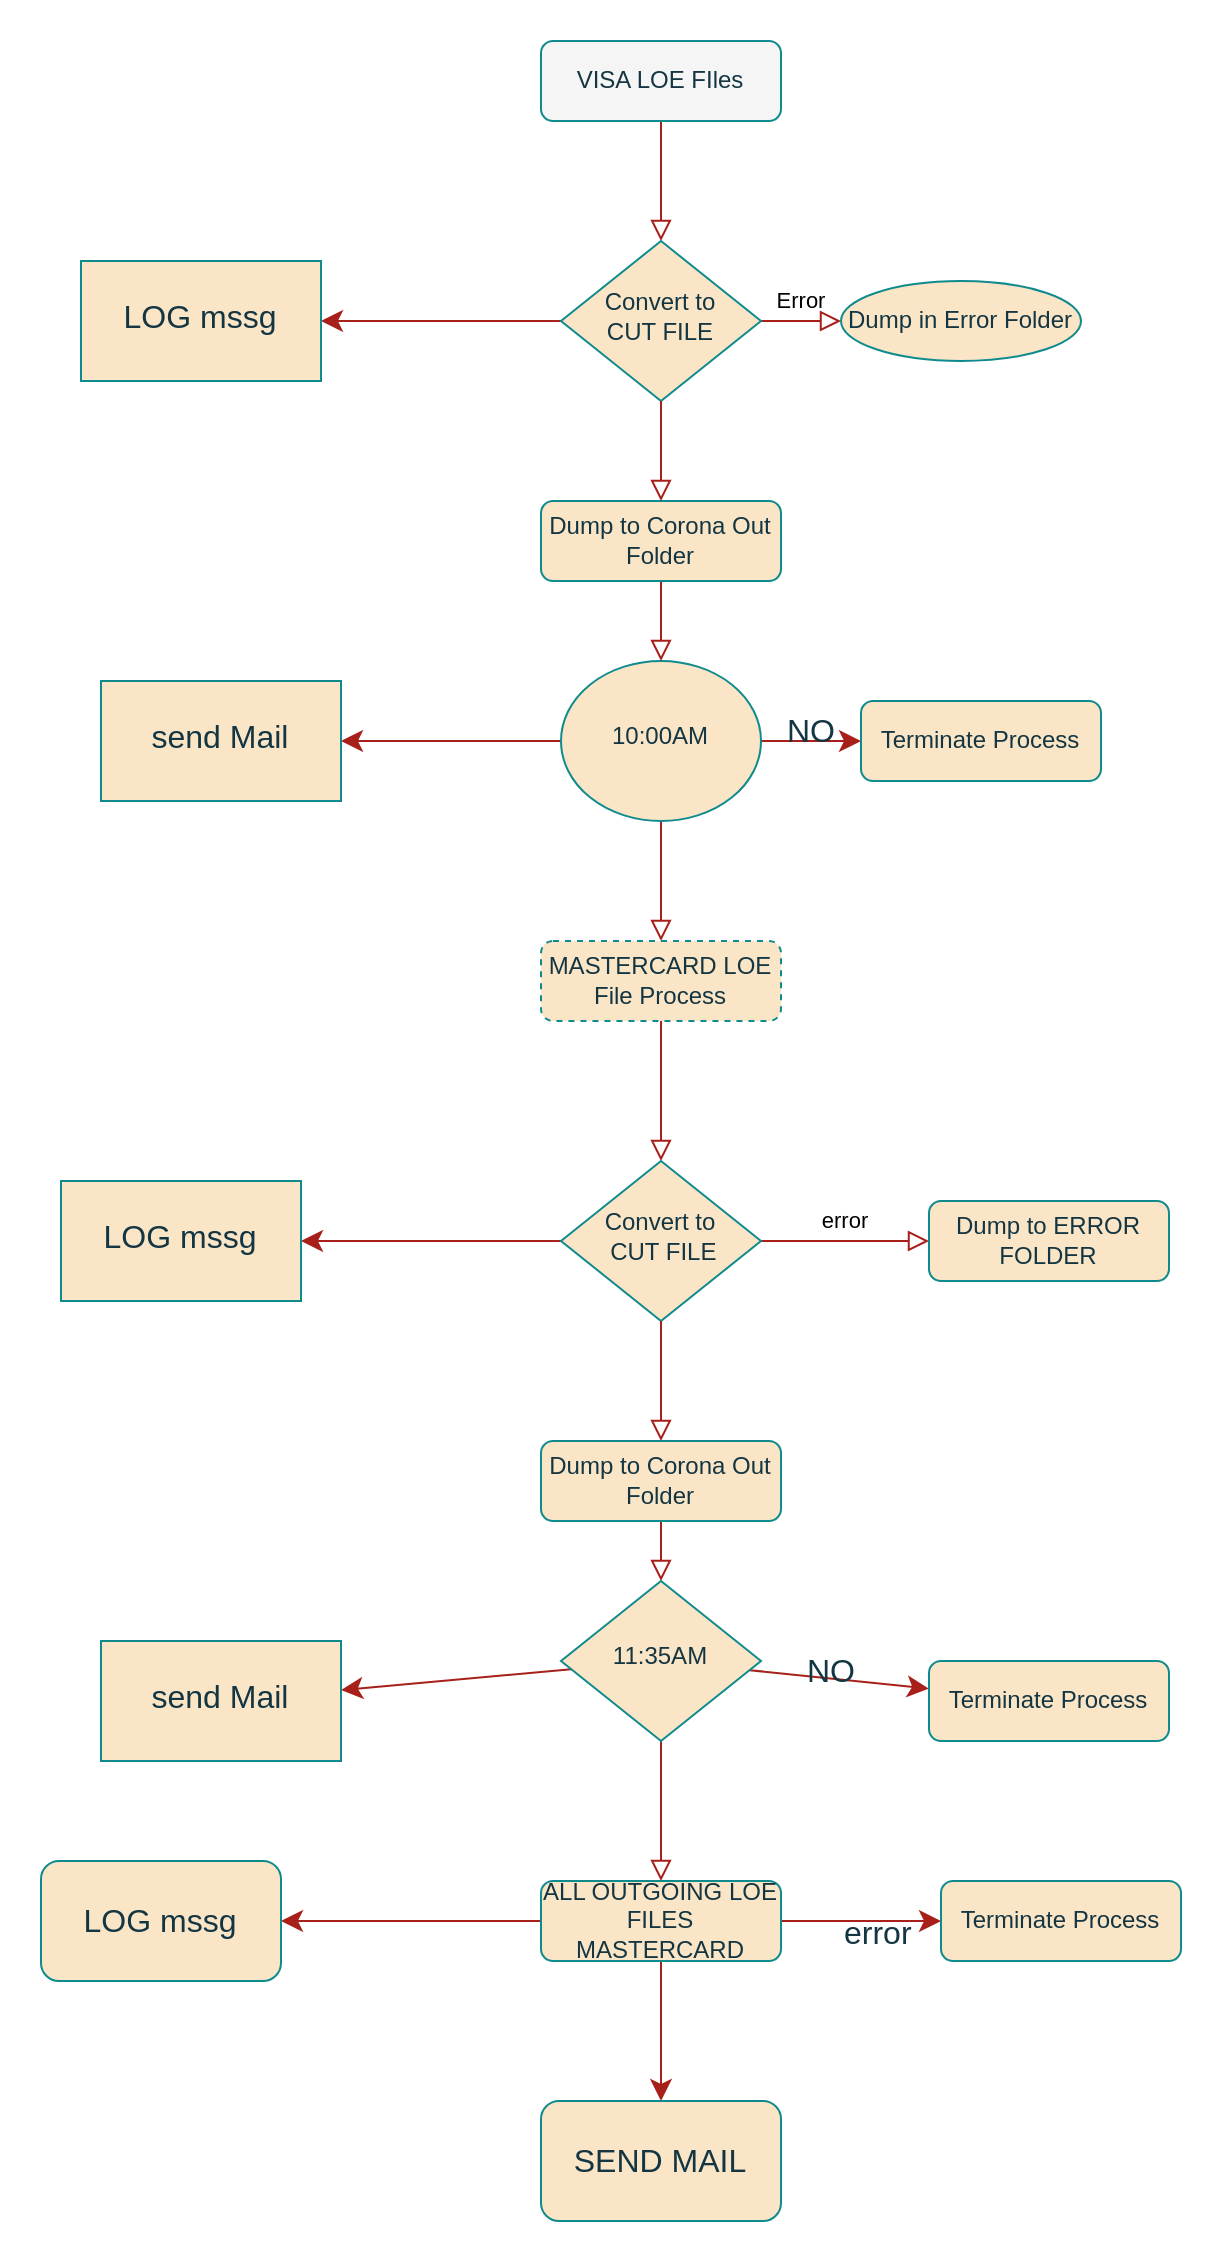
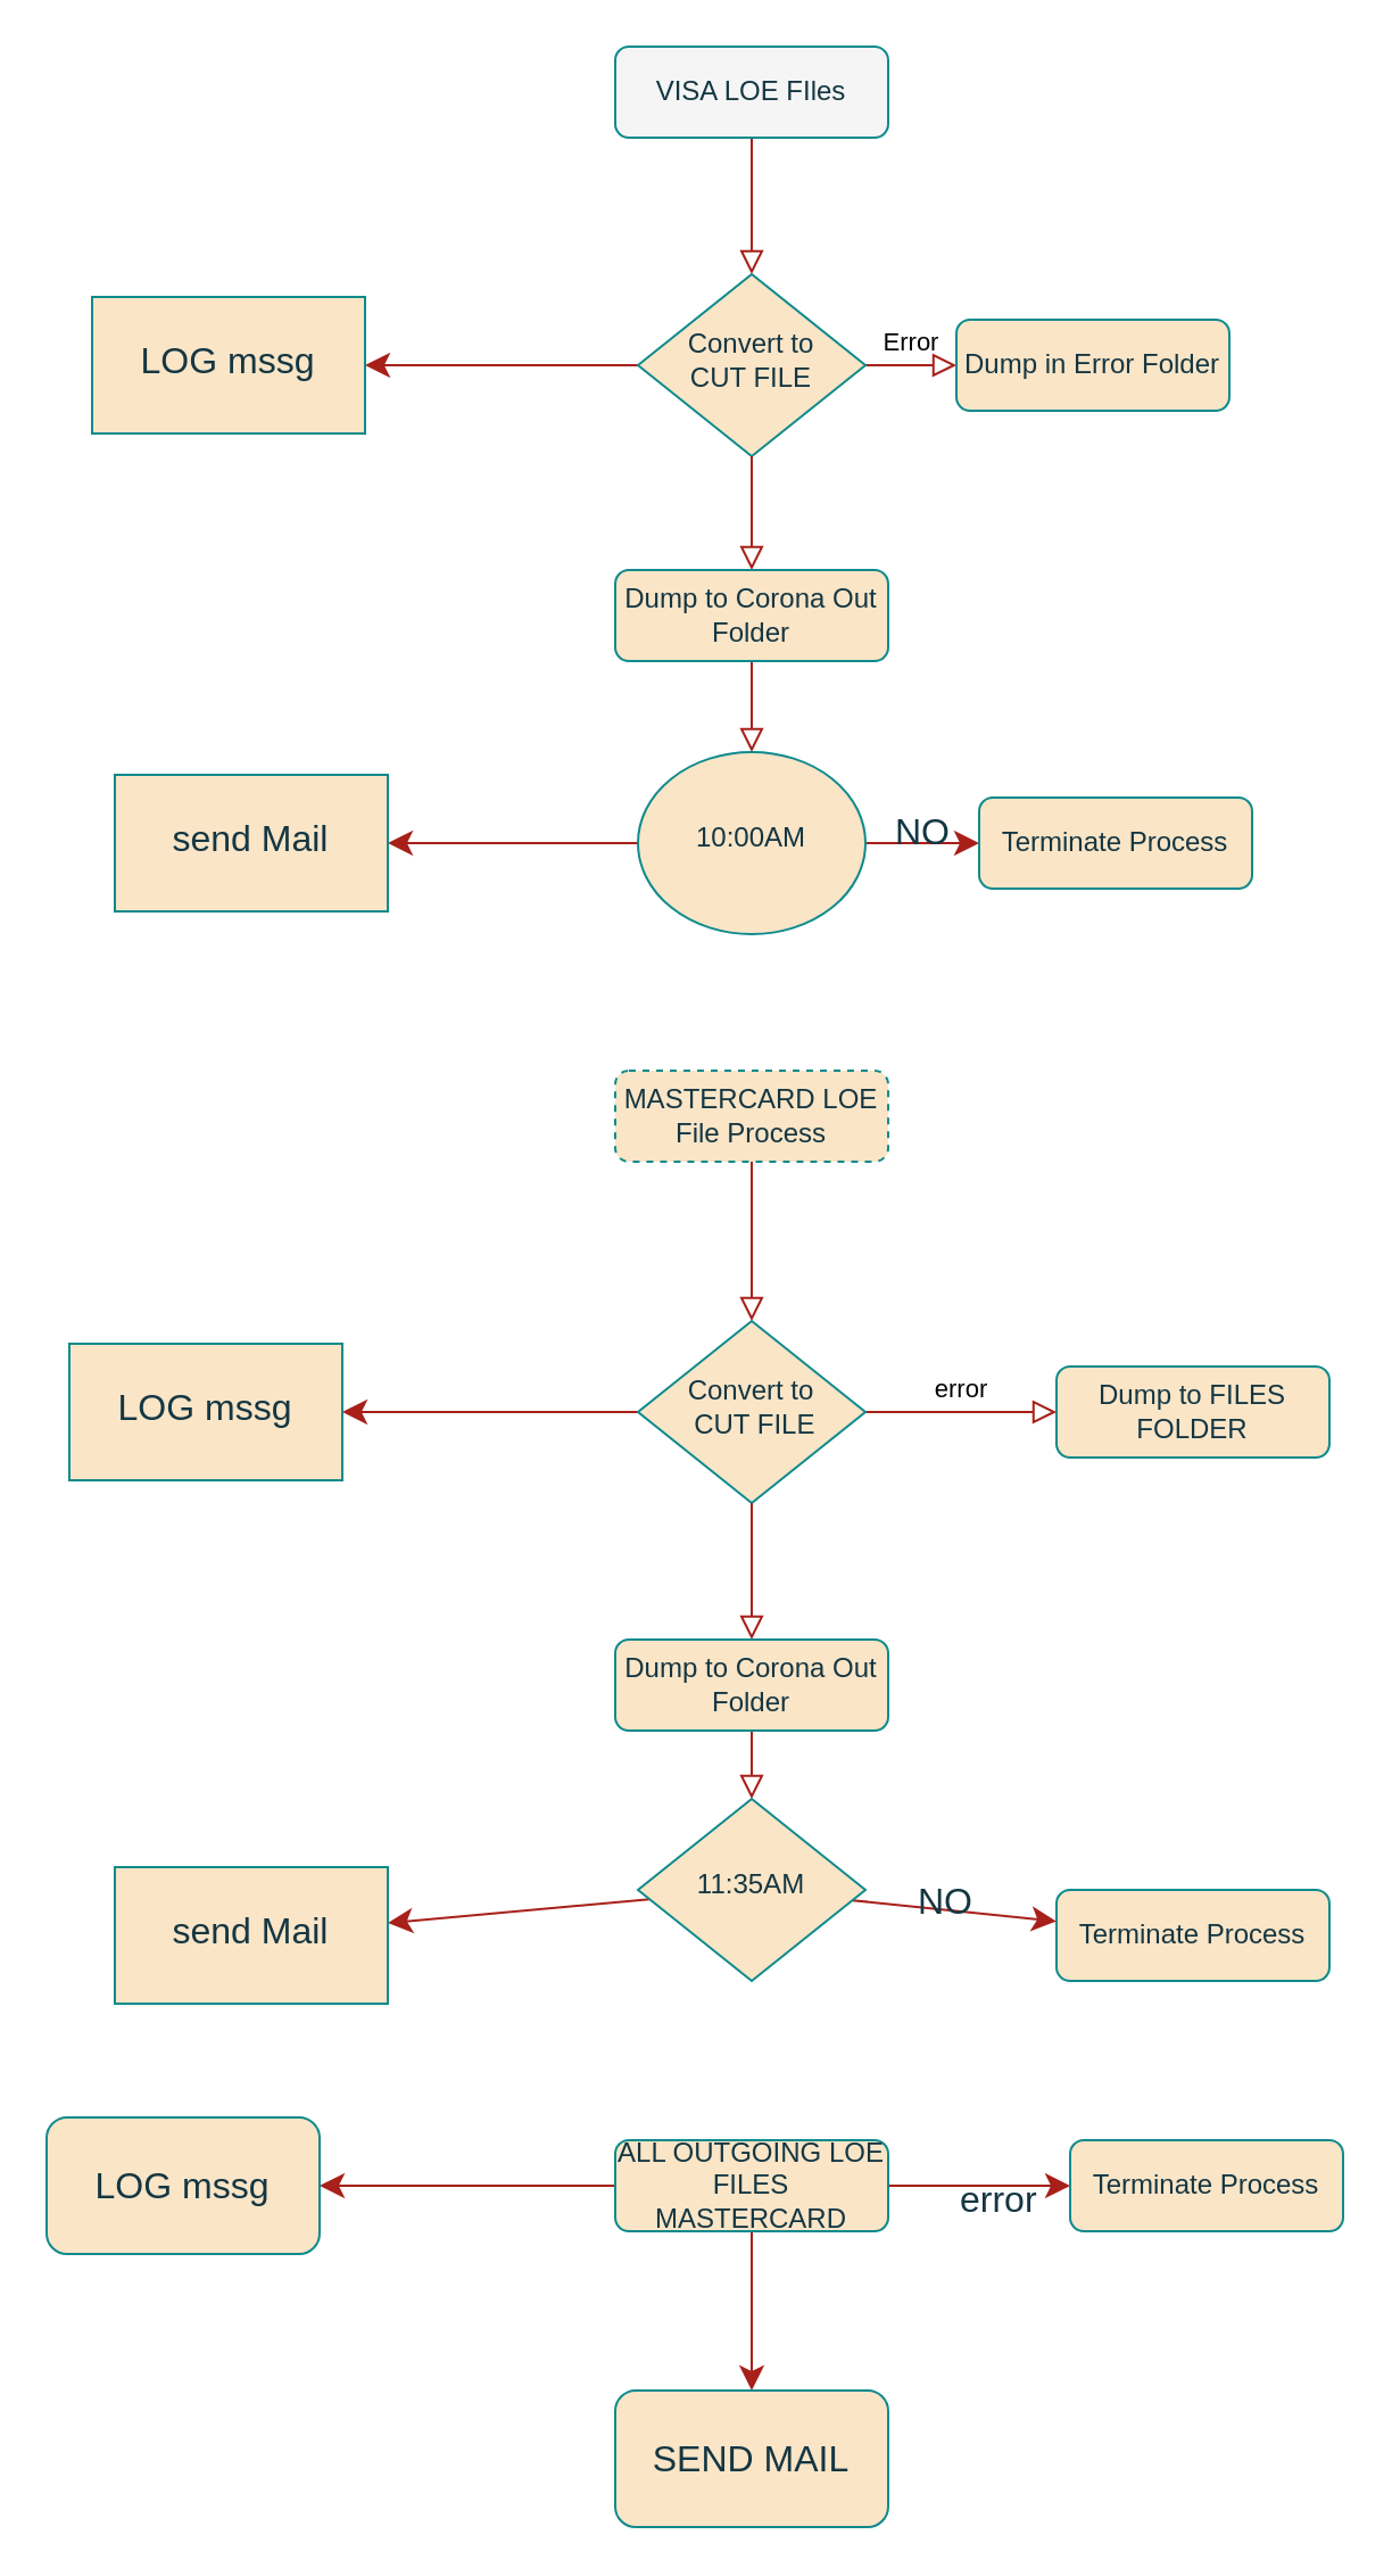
  <mxCell id="0" />
  <mxCell id="1" parent="0" />
  <mxCell id="2" value="" style="rounded=0;html=1;jettySize=auto;orthogonalLoop=1;fontSize=11;endArrow=block;endFill=0;endSize=8;strokeWidth=1;shadow=0;labelBackgroundColor=none;edgeStyle=orthogonalEdgeStyle;strokeColor=#A8201A;fontColor=default;" parent="1" source="3" target="7" edge="1"><mxGeometry relative="1" as="geometry" /></mxCell>
  <mxCell id="3" value="VISA LOE FIles" style="rounded=1;whiteSpace=wrap;html=1;fontSize=12;glass=0;strokeWidth=1;shadow=0;labelBackgroundColor=none;fillColor=#f5f5f5;strokeColor=#0F8B8D;fontColor=#143642;" parent="1" vertex="1"><mxGeometry x="270" y="20" width="120" height="40" as="geometry" /></mxCell>
  <mxCell id="4" value="" style="rounded=0;html=1;jettySize=auto;orthogonalLoop=1;fontSize=11;endArrow=block;endFill=0;endSize=8;strokeWidth=1;shadow=0;labelBackgroundColor=none;edgeStyle=orthogonalEdgeStyle;strokeColor=#A8201A;fontColor=default;" parent="1" source="19" target="12" edge="1"><mxGeometry y="20" relative="1" as="geometry"><mxPoint as="offset" /></mxGeometry></mxCell>
  <mxCell id="5" value="Error" style="edgeStyle=orthogonalEdgeStyle;rounded=0;html=1;jettySize=auto;orthogonalLoop=1;fontSize=11;endArrow=block;endFill=0;endSize=8;strokeWidth=1;shadow=0;labelBackgroundColor=none;strokeColor=#A8201A;fontColor=default;" parent="1" source="7" target="8" edge="1"><mxGeometry y="10" relative="1" as="geometry"><mxPoint as="offset" /></mxGeometry></mxCell>
  <mxCell id="6" value="" style="edgeStyle=none;curved=1;rounded=0;orthogonalLoop=1;jettySize=auto;html=1;strokeColor=#A8201A;fontSize=12;fontColor=#143642;startSize=8;endSize=8;fillColor=#FAE5C7;" edge="1" parent="1" source="7" target="39"><mxGeometry relative="1" as="geometry" /></mxCell>
  <mxCell id="7" value="Convert to&lt;br&gt;CUT FILE" style="rhombus;whiteSpace=wrap;html=1;shadow=0;fontFamily=Helvetica;fontSize=12;align=center;strokeWidth=1;spacing=6;spacingTop=-4;labelBackgroundColor=none;fillColor=#FAE5C7;strokeColor=#0F8B8D;fontColor=#143642;" parent="1" vertex="1"><mxGeometry x="280" y="120" width="100" height="80" as="geometry" /></mxCell>
- <mxCell id="8" value="Dump in Error Folder" style="ellipse;whiteSpace=wrap;html=1;fontSize=12;glass=0;strokeWidth=1;shadow=0;labelBackgroundColor=none;fillColor=#FAE5C7;strokeColor=#0F8B8D;fontColor=#143642;" parent="1" vertex="1"><mxGeometry x="420" y="140" width="120" height="40" as="geometry" /></mxCell>
- <mxCell id="9" value="" style="rounded=0;html=1;jettySize=auto;orthogonalLoop=1;fontSize=11;endArrow=block;endFill=0;endSize=8;strokeWidth=1;shadow=0;labelBackgroundColor=none;edgeStyle=orthogonalEdgeStyle;strokeColor=#A8201A;fontColor=default;" parent="1" source="31" target="16" edge="1"><mxGeometry x="0.32" y="20" relative="1" as="geometry"><mxPoint as="offset" /></mxGeometry></mxCell>
+ <mxCell id="8" value="Dump in Error Folder" style="rounded=1;whiteSpace=wrap;html=1;fontSize=12;glass=0;strokeWidth=1;shadow=0;labelBackgroundColor=none;fillColor=#FAE5C7;strokeColor=#0F8B8D;fontColor=#143642;" parent="1" vertex="1"><mxGeometry x="420" y="140" width="120" height="40" as="geometry" /></mxCell>
  <mxCell id="10" value="error" style="edgeStyle=orthogonalEdgeStyle;rounded=0;html=1;jettySize=auto;orthogonalLoop=1;fontSize=11;endArrow=block;endFill=0;endSize=8;strokeWidth=1;shadow=0;labelBackgroundColor=none;strokeColor=#A8201A;fontColor=default;" parent="1" source="12" target="17" edge="1"><mxGeometry y="10" relative="1" as="geometry"><mxPoint as="offset" /></mxGeometry></mxCell>
  <mxCell id="11" value="" style="edgeStyle=none;curved=1;rounded=0;orthogonalLoop=1;jettySize=auto;html=1;strokeColor=#A8201A;fontSize=12;fontColor=#143642;startSize=8;endSize=8;fillColor=#FAE5C7;" edge="1" parent="1" source="12" target="41"><mxGeometry relative="1" as="geometry" /></mxCell>
  <mxCell id="12" value="Convert to&lt;br&gt;&amp;nbsp;CUT FILE" style="rhombus;whiteSpace=wrap;html=1;shadow=0;fontFamily=Helvetica;fontSize=12;align=center;strokeWidth=1;spacing=6;spacingTop=-4;labelBackgroundColor=none;fillColor=#FAE5C7;strokeColor=#0F8B8D;fontColor=#143642;" parent="1" vertex="1"><mxGeometry x="280" y="580" width="100" height="80" as="geometry" /></mxCell>
  <mxCell id="13" style="edgeStyle=none;curved=1;rounded=0;orthogonalLoop=1;jettySize=auto;html=1;strokeColor=#A8201A;fontSize=12;fontColor=#143642;startSize=8;endSize=8;fillColor=#FAE5C7;" edge="1" parent="1" source="16"><mxGeometry relative="1" as="geometry"><mxPoint x="470" y="960" as="targetPoint" /></mxGeometry></mxCell>
  <mxCell id="14" value="" style="edgeStyle=none;curved=1;rounded=0;orthogonalLoop=1;jettySize=auto;html=1;strokeColor=#A8201A;fontSize=12;fontColor=#143642;startSize=8;endSize=8;fillColor=#FAE5C7;" edge="1" parent="1" source="16" target="38"><mxGeometry relative="1" as="geometry" /></mxCell>
  <mxCell id="15" value="" style="edgeStyle=none;curved=1;rounded=0;orthogonalLoop=1;jettySize=auto;html=1;strokeColor=#A8201A;fontSize=12;fontColor=#143642;startSize=8;endSize=8;fillColor=#FAE5C7;" edge="1" parent="1" source="16" target="42"><mxGeometry relative="1" as="geometry" /></mxCell>
  <mxCell id="16" value="ALL OUTGOING LOE FILES MASTERCARD" style="rounded=1;whiteSpace=wrap;html=1;fontSize=12;glass=0;strokeWidth=1;shadow=0;labelBackgroundColor=none;fillColor=#FAE5C7;strokeColor=#0F8B8D;fontColor=#143642;" parent="1" vertex="1"><mxGeometry x="270" y="940" width="120" height="40" as="geometry" /></mxCell>
- <mxCell id="17" value="Dump to ERROR FOLDER" style="rounded=1;whiteSpace=wrap;html=1;fontSize=12;glass=0;strokeWidth=1;shadow=0;labelBackgroundColor=none;fillColor=#FAE5C7;strokeColor=#0F8B8D;fontColor=#143642;" parent="1" vertex="1"><mxGeometry x="464" y="600" width="120" height="40" as="geometry" /></mxCell>
- <mxCell id="18" value="" style="rounded=0;html=1;jettySize=auto;orthogonalLoop=1;fontSize=11;endArrow=block;endFill=0;endSize=8;strokeWidth=1;shadow=0;labelBackgroundColor=none;edgeStyle=orthogonalEdgeStyle;strokeColor=#A8201A;fontColor=default;" edge="1" parent="1" source="23" target="19"><mxGeometry y="20" relative="1" as="geometry"><mxPoint as="offset" /><mxPoint x="330" y="220" as="sourcePoint" /><mxPoint x="330" y="260" as="targetPoint" /></mxGeometry></mxCell>
+ <mxCell id="17" value="Dump to FILES FOLDER" style="rounded=1;whiteSpace=wrap;html=1;fontSize=12;glass=0;strokeWidth=1;shadow=0;labelBackgroundColor=none;fillColor=#FAE5C7;strokeColor=#0F8B8D;fontColor=#143642;" parent="1" vertex="1"><mxGeometry x="464" y="600" width="120" height="40" as="geometry" /></mxCell>
  <mxCell id="19" value="MASTERCARD LOE File Process" style="rounded=1;whiteSpace=wrap;html=1;fontSize=12;glass=0;strokeWidth=1;shadow=0;labelBackgroundColor=none;fillColor=#FAE5C7;strokeColor=#0F8B8D;fontColor=#143642;dashed=1;" vertex="1" parent="1"><mxGeometry x="270" y="470" width="120" height="40" as="geometry" /></mxCell>
  <mxCell id="20" value="" style="rounded=0;html=1;jettySize=auto;orthogonalLoop=1;fontSize=11;endArrow=block;endFill=0;endSize=8;strokeWidth=1;shadow=0;labelBackgroundColor=none;edgeStyle=orthogonalEdgeStyle;strokeColor=#A8201A;fontColor=default;" edge="1" parent="1" source="27" target="23"><mxGeometry y="20" relative="1" as="geometry"><mxPoint as="offset" /><mxPoint x="330" y="220" as="sourcePoint" /><mxPoint x="330" y="420" as="targetPoint" /></mxGeometry></mxCell>
  <mxCell id="21" value="" style="edgeStyle=none;curved=1;rounded=0;orthogonalLoop=1;jettySize=auto;html=1;strokeColor=#A8201A;fontSize=12;fontColor=#143642;startSize=8;endSize=8;fillColor=#FAE5C7;" edge="1" parent="1" source="23" target="24"><mxGeometry relative="1" as="geometry" /></mxCell>
  <mxCell id="22" value="" style="edgeStyle=none;curved=1;rounded=0;orthogonalLoop=1;jettySize=auto;html=1;strokeColor=#A8201A;fontSize=12;fontColor=#143642;startSize=8;endSize=8;fillColor=#FAE5C7;" edge="1" parent="1" source="23" target="44"><mxGeometry relative="1" as="geometry" /></mxCell>
  <mxCell id="23" value="10:00AM" style="ellipse;whiteSpace=wrap;html=1;shadow=0;fontFamily=Helvetica;fontSize=12;align=center;strokeWidth=1;spacing=6;spacingTop=-4;labelBackgroundColor=none;fillColor=#FAE5C7;strokeColor=#0F8B8D;fontColor=#143642;" vertex="1" parent="1"><mxGeometry x="280" y="330" width="100" height="80" as="geometry" /></mxCell>
  <mxCell id="24" value="Terminate Process" style="rounded=1;whiteSpace=wrap;html=1;fontSize=12;glass=0;strokeWidth=1;shadow=0;labelBackgroundColor=none;fillColor=#FAE5C7;strokeColor=#0F8B8D;fontColor=#143642;" vertex="1" parent="1"><mxGeometry x="430" y="350" width="120" height="40" as="geometry" /></mxCell>
  <mxCell id="25" value="NO" style="text;html=1;align=center;verticalAlign=middle;resizable=0;points=[];autosize=1;strokeColor=none;fillColor=none;fontSize=16;fontColor=#143642;" vertex="1" parent="1"><mxGeometry x="380" y="350" width="50" height="30" as="geometry" /></mxCell>
  <mxCell id="26" value="" style="rounded=0;html=1;jettySize=auto;orthogonalLoop=1;fontSize=11;endArrow=block;endFill=0;endSize=8;strokeWidth=1;shadow=0;labelBackgroundColor=none;edgeStyle=orthogonalEdgeStyle;strokeColor=#A8201A;fontColor=default;" edge="1" parent="1" source="7" target="27"><mxGeometry y="20" relative="1" as="geometry"><mxPoint as="offset" /><mxPoint x="330" y="220" as="sourcePoint" /><mxPoint x="330" y="330" as="targetPoint" /></mxGeometry></mxCell>
  <mxCell id="27" value="Dump to Corona Out Folder" style="rounded=1;whiteSpace=wrap;html=1;fontSize=12;glass=0;strokeWidth=1;shadow=0;labelBackgroundColor=none;fillColor=#FAE5C7;strokeColor=#0F8B8D;fontColor=#143642;" vertex="1" parent="1"><mxGeometry x="270" y="250" width="120" height="40" as="geometry" /></mxCell>
  <mxCell id="28" value="" style="rounded=0;html=1;jettySize=auto;orthogonalLoop=1;fontSize=11;endArrow=block;endFill=0;endSize=8;strokeWidth=1;shadow=0;labelBackgroundColor=none;edgeStyle=orthogonalEdgeStyle;strokeColor=#A8201A;fontColor=default;" edge="1" parent="1" source="34" target="31"><mxGeometry x="0.333" y="20" relative="1" as="geometry"><mxPoint as="offset" /><mxPoint x="330" y="660" as="sourcePoint" /><mxPoint x="330" y="1090" as="targetPoint" /></mxGeometry></mxCell>
  <mxCell id="29" value="" style="edgeStyle=none;curved=1;rounded=0;orthogonalLoop=1;jettySize=auto;html=1;strokeColor=#A8201A;fontSize=12;fontColor=#143642;startSize=8;endSize=8;fillColor=#FAE5C7;" edge="1" parent="1" source="31" target="32"><mxGeometry relative="1" as="geometry" /></mxCell>
  <mxCell id="30" value="" style="edgeStyle=none;curved=1;rounded=0;orthogonalLoop=1;jettySize=auto;html=1;strokeColor=#A8201A;fontSize=12;fontColor=#143642;startSize=8;endSize=8;fillColor=#FAE5C7;" edge="1" parent="1" source="31" target="43"><mxGeometry relative="1" as="geometry" /></mxCell>
  <mxCell id="31" value="11:35AM" style="rhombus;whiteSpace=wrap;html=1;shadow=0;fontFamily=Helvetica;fontSize=12;align=center;strokeWidth=1;spacing=6;spacingTop=-4;labelBackgroundColor=none;fillColor=#FAE5C7;strokeColor=#0F8B8D;fontColor=#143642;" vertex="1" parent="1"><mxGeometry x="280" y="790" width="100" height="80" as="geometry" /></mxCell>
  <mxCell id="32" value="Terminate Process" style="rounded=1;whiteSpace=wrap;html=1;fontSize=12;glass=0;strokeWidth=1;shadow=0;labelBackgroundColor=none;fillColor=#FAE5C7;strokeColor=#0F8B8D;fontColor=#143642;" vertex="1" parent="1"><mxGeometry x="464" y="830" width="120" height="40" as="geometry" /></mxCell>
  <mxCell id="33" value="" style="rounded=0;html=1;jettySize=auto;orthogonalLoop=1;fontSize=11;endArrow=block;endFill=0;endSize=8;strokeWidth=1;shadow=0;labelBackgroundColor=none;edgeStyle=orthogonalEdgeStyle;strokeColor=#A8201A;fontColor=default;" edge="1" parent="1" source="12" target="34"><mxGeometry x="0.333" y="20" relative="1" as="geometry"><mxPoint as="offset" /><mxPoint x="330" y="660" as="sourcePoint" /><mxPoint x="330" y="810" as="targetPoint" /></mxGeometry></mxCell>
  <mxCell id="34" value="Dump to Corona Out Folder" style="rounded=1;whiteSpace=wrap;html=1;fontSize=12;glass=0;strokeWidth=1;shadow=0;labelBackgroundColor=none;fillColor=#FAE5C7;strokeColor=#0F8B8D;fontColor=#143642;" vertex="1" parent="1"><mxGeometry x="270" y="720" width="120" height="40" as="geometry" /></mxCell>
  <mxCell id="35" value="NO" style="text;html=1;align=center;verticalAlign=middle;resizable=0;points=[];autosize=1;strokeColor=none;fillColor=none;fontSize=16;fontColor=#143642;" vertex="1" parent="1"><mxGeometry x="390" y="820" width="50" height="30" as="geometry" /></mxCell>
  <mxCell id="36" value="Terminate Process" style="rounded=1;whiteSpace=wrap;html=1;fontSize=12;glass=0;strokeWidth=1;shadow=0;labelBackgroundColor=none;fillColor=#FAE5C7;strokeColor=#0F8B8D;fontColor=#143642;" vertex="1" parent="1"><mxGeometry x="470" y="940" width="120" height="40" as="geometry" /></mxCell>
  <mxCell id="37" value="error" style="text;whiteSpace=wrap;html=1;fontSize=16;fontColor=#143642;" vertex="1" parent="1"><mxGeometry x="420" y="950" width="70" height="40" as="geometry" /></mxCell>
  <mxCell id="38" value="SEND MAIL" style="whiteSpace=wrap;html=1;fillColor=#FAE5C7;strokeColor=#0F8B8D;fontColor=#143642;rounded=1;glass=0;strokeWidth=1;shadow=0;labelBackgroundColor=none;fontSize=16;" vertex="1" parent="1"><mxGeometry x="270" y="1050" width="120" height="60" as="geometry" /></mxCell>
  <mxCell id="39" value="LOG mssg" style="whiteSpace=wrap;html=1;fillColor=#FAE5C7;strokeColor=#0F8B8D;fontColor=#143642;shadow=0;strokeWidth=1;spacing=6;spacingTop=-4;labelBackgroundColor=none;fontSize=16;" vertex="1" parent="1"><mxGeometry x="40" y="130" width="120" height="60" as="geometry" /></mxCell>
  <mxCell id="40" style="edgeStyle=none;curved=1;rounded=0;orthogonalLoop=1;jettySize=auto;html=1;exitX=1;exitY=1;exitDx=0;exitDy=0;strokeColor=#A8201A;fontSize=12;fontColor=#143642;startSize=8;endSize=8;fillColor=#FAE5C7;" edge="1" parent="1" source="39" target="39"><mxGeometry relative="1" as="geometry" /></mxCell>
  <mxCell id="41" value="LOG mssg" style="whiteSpace=wrap;html=1;fillColor=#FAE5C7;strokeColor=#0F8B8D;fontColor=#143642;shadow=0;strokeWidth=1;spacing=6;spacingTop=-4;labelBackgroundColor=none;fontSize=16;" vertex="1" parent="1"><mxGeometry x="30" y="590" width="120" height="60" as="geometry" /></mxCell>
  <mxCell id="42" value="LOG mssg" style="whiteSpace=wrap;html=1;fillColor=#FAE5C7;strokeColor=#0F8B8D;fontColor=#143642;rounded=1;glass=0;strokeWidth=1;shadow=0;labelBackgroundColor=none;fontSize=16;" vertex="1" parent="1"><mxGeometry x="20" y="930" width="120" height="60" as="geometry" /></mxCell>
  <mxCell id="43" value="send Mail" style="whiteSpace=wrap;html=1;fillColor=#FAE5C7;strokeColor=#0F8B8D;fontColor=#143642;shadow=0;strokeWidth=1;spacing=6;spacingTop=-4;labelBackgroundColor=none;fontSize=16;" vertex="1" parent="1"><mxGeometry x="50" y="820" width="120" height="60" as="geometry" /></mxCell>
  <mxCell id="44" value="send Mail" style="whiteSpace=wrap;html=1;fillColor=#FAE5C7;strokeColor=#0F8B8D;fontColor=#143642;shadow=0;strokeWidth=1;spacing=6;spacingTop=-4;labelBackgroundColor=none;fontSize=16;" vertex="1" parent="1"><mxGeometry x="50" y="340" width="120" height="60" as="geometry" /></mxCell>
